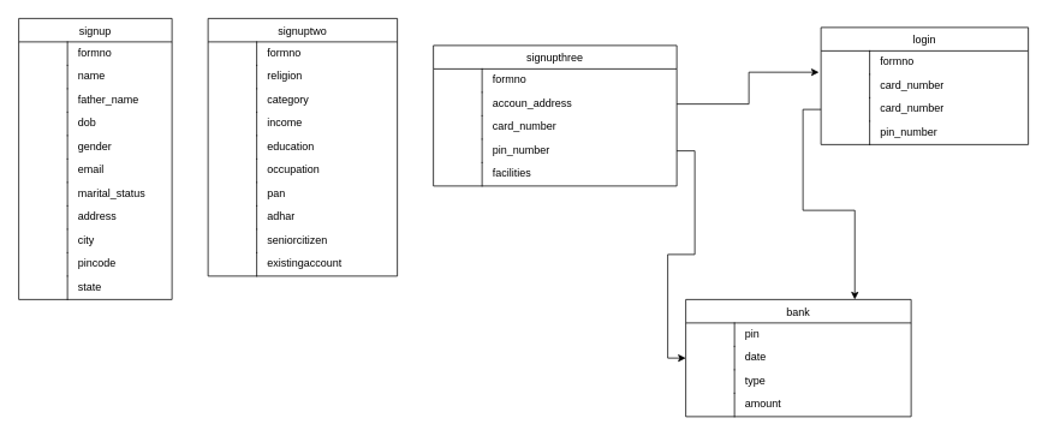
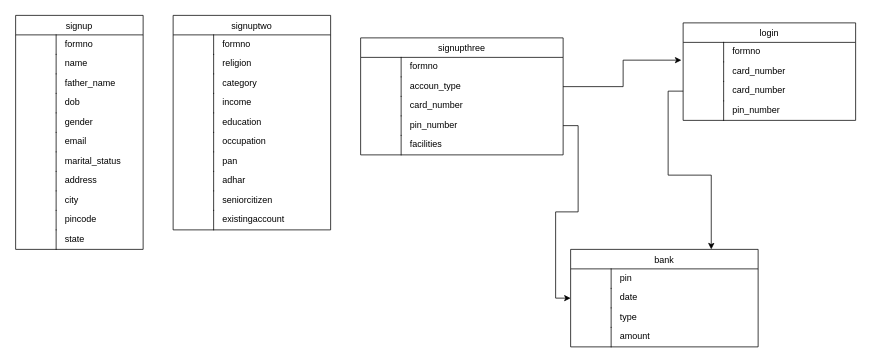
  <mxCell id="0" />
  <mxCell id="1" parent="0" />
  <mxCell id="2" value="signup" style="swimlane;fontStyle=0;childLayout=stackLayout;horizontal=1;startSize=26;fillColor=default;horizontalStack=0;resizeParent=1;resizeLast=0;collapsible=1;marginBottom=0;swimlaneFillColor=default;align=center;" vertex="1" parent="1"><mxGeometry x="20" y="20" width="170" height="312" as="geometry" /></mxCell>
  <mxCell id="3" value="formno" style="shape=partialRectangle;top=0;left=0;right=0;bottom=0;align=left;verticalAlign=top;spacingTop=-2;fillColor=none;spacingLeft=64;spacingRight=4;overflow=hidden;rotatable=0;points=[[0,0.5],[1,0.5]];portConstraint=eastwest;dropTarget=0;" vertex="1" parent="2"><mxGeometry y="26" width="170" height="26" as="geometry" /></mxCell>
  <mxCell id="4" value="" style="shape=partialRectangle;top=0;left=0;bottom=0;fillColor=none;align=left;verticalAlign=middle;spacingLeft=4;spacingRight=4;overflow=hidden;rotatable=180;points=[];portConstraint=eastwest;part=1;" vertex="1" connectable="0" parent="3"><mxGeometry width="54" height="26" as="geometry" /></mxCell>
  <mxCell id="5" value="name" style="shape=partialRectangle;top=0;left=0;right=0;bottom=0;align=left;verticalAlign=top;spacingTop=-2;fillColor=none;spacingLeft=64;spacingRight=4;overflow=hidden;rotatable=0;points=[[0,0.5],[1,0.5]];portConstraint=eastwest;dropTarget=0;" vertex="1" parent="2"><mxGeometry y="52" width="170" height="26" as="geometry" /></mxCell>
  <mxCell id="6" value="" style="shape=partialRectangle;top=0;left=0;bottom=0;fillColor=none;align=left;verticalAlign=middle;spacingLeft=4;spacingRight=4;overflow=hidden;rotatable=180;points=[];portConstraint=eastwest;part=1;" vertex="1" connectable="0" parent="5"><mxGeometry width="54" height="26" as="geometry" /></mxCell>
  <mxCell id="7" value="father_name" style="shape=partialRectangle;top=0;left=0;right=0;bottom=0;align=left;verticalAlign=top;spacingTop=-2;fillColor=none;spacingLeft=64;spacingRight=4;overflow=hidden;rotatable=0;points=[[0,0.5],[1,0.5]];portConstraint=eastwest;dropTarget=0;" vertex="1" parent="2"><mxGeometry y="78" width="170" height="26" as="geometry" /></mxCell>
  <mxCell id="8" value="" style="shape=partialRectangle;top=0;left=0;bottom=0;fillColor=none;align=left;verticalAlign=middle;spacingLeft=4;spacingRight=4;overflow=hidden;rotatable=180;points=[];portConstraint=eastwest;part=1;" vertex="1" connectable="0" parent="7"><mxGeometry width="54" height="26" as="geometry" /></mxCell>
  <mxCell id="9" value="dob" style="shape=partialRectangle;top=0;left=0;right=0;bottom=0;align=left;verticalAlign=top;spacingTop=-2;fillColor=none;spacingLeft=64;spacingRight=4;overflow=hidden;rotatable=0;points=[[0,0.5],[1,0.5]];portConstraint=eastwest;dropTarget=0;" vertex="1" parent="2"><mxGeometry y="104" width="170" height="26" as="geometry" /></mxCell>
  <mxCell id="10" value="" style="shape=partialRectangle;top=0;left=0;bottom=0;fillColor=none;align=left;verticalAlign=middle;spacingLeft=4;spacingRight=4;overflow=hidden;rotatable=180;points=[];portConstraint=eastwest;part=1;" vertex="1" connectable="0" parent="9"><mxGeometry width="54" height="26" as="geometry" /></mxCell>
  <mxCell id="11" value="gender" style="shape=partialRectangle;top=0;left=0;right=0;bottom=0;align=left;verticalAlign=top;spacingTop=-2;fillColor=none;spacingLeft=64;spacingRight=4;overflow=hidden;rotatable=0;points=[[0,0.5],[1,0.5]];portConstraint=eastwest;dropTarget=0;" vertex="1" parent="2"><mxGeometry y="130" width="170" height="26" as="geometry" /></mxCell>
  <mxCell id="12" value="" style="shape=partialRectangle;top=0;left=0;bottom=0;fillColor=none;align=left;verticalAlign=middle;spacingLeft=4;spacingRight=4;overflow=hidden;rotatable=180;points=[];portConstraint=eastwest;part=1;" vertex="1" connectable="0" parent="11"><mxGeometry width="54" height="26" as="geometry" /></mxCell>
  <mxCell id="13" value="email" style="shape=partialRectangle;top=0;left=0;right=0;bottom=0;align=left;verticalAlign=top;spacingTop=-2;fillColor=none;spacingLeft=64;spacingRight=4;overflow=hidden;rotatable=0;points=[[0,0.5],[1,0.5]];portConstraint=eastwest;dropTarget=0;" vertex="1" parent="2"><mxGeometry y="156" width="170" height="26" as="geometry" /></mxCell>
  <mxCell id="14" value="" style="shape=partialRectangle;top=0;left=0;bottom=0;fillColor=none;align=left;verticalAlign=middle;spacingLeft=4;spacingRight=4;overflow=hidden;rotatable=180;points=[];portConstraint=eastwest;part=1;" vertex="1" connectable="0" parent="13"><mxGeometry width="54" height="26" as="geometry" /></mxCell>
  <mxCell id="15" value="marital_status" style="shape=partialRectangle;top=0;left=0;right=0;bottom=0;align=left;verticalAlign=top;spacingTop=-2;fillColor=none;spacingLeft=64;spacingRight=4;overflow=hidden;rotatable=0;points=[[0,0.5],[1,0.5]];portConstraint=eastwest;dropTarget=0;" vertex="1" parent="2"><mxGeometry y="182" width="170" height="26" as="geometry" /></mxCell>
  <mxCell id="16" value="" style="shape=partialRectangle;top=0;left=0;bottom=0;fillColor=none;align=left;verticalAlign=middle;spacingLeft=4;spacingRight=4;overflow=hidden;rotatable=180;points=[];portConstraint=eastwest;part=1;" vertex="1" connectable="0" parent="15"><mxGeometry width="54" height="26" as="geometry" /></mxCell>
  <mxCell id="17" value="address" style="shape=partialRectangle;top=0;left=0;right=0;bottom=0;align=left;verticalAlign=top;spacingTop=-2;fillColor=none;spacingLeft=64;spacingRight=4;overflow=hidden;rotatable=0;points=[[0,0.5],[1,0.5]];portConstraint=eastwest;dropTarget=0;" vertex="1" parent="2"><mxGeometry y="208" width="170" height="26" as="geometry" /></mxCell>
  <mxCell id="18" value="" style="shape=partialRectangle;top=0;left=0;bottom=0;fillColor=none;align=left;verticalAlign=middle;spacingLeft=4;spacingRight=4;overflow=hidden;rotatable=180;points=[];portConstraint=eastwest;part=1;" vertex="1" connectable="0" parent="17"><mxGeometry width="54" height="26" as="geometry" /></mxCell>
  <mxCell id="19" value="city" style="shape=partialRectangle;top=0;left=0;right=0;bottom=0;align=left;verticalAlign=top;spacingTop=-2;fillColor=none;spacingLeft=64;spacingRight=4;overflow=hidden;rotatable=0;points=[[0,0.5],[1,0.5]];portConstraint=eastwest;dropTarget=0;" vertex="1" parent="2"><mxGeometry y="234" width="170" height="26" as="geometry" /></mxCell>
  <mxCell id="20" value="" style="shape=partialRectangle;top=0;left=0;bottom=0;fillColor=none;align=left;verticalAlign=middle;spacingLeft=4;spacingRight=4;overflow=hidden;rotatable=180;points=[];portConstraint=eastwest;part=1;" vertex="1" connectable="0" parent="19"><mxGeometry width="54" height="26" as="geometry" /></mxCell>
  <mxCell id="21" value="pincode" style="shape=partialRectangle;top=0;left=0;right=0;bottom=0;align=left;verticalAlign=top;spacingTop=-2;fillColor=none;spacingLeft=64;spacingRight=4;overflow=hidden;rotatable=0;points=[[0,0.5],[1,0.5]];portConstraint=eastwest;dropTarget=0;" vertex="1" parent="2"><mxGeometry y="260" width="170" height="26" as="geometry" /></mxCell>
  <mxCell id="22" value="" style="shape=partialRectangle;top=0;left=0;bottom=0;fillColor=none;align=left;verticalAlign=middle;spacingLeft=4;spacingRight=4;overflow=hidden;rotatable=180;points=[];portConstraint=eastwest;part=1;" vertex="1" connectable="0" parent="21"><mxGeometry width="54" height="26" as="geometry" /></mxCell>
  <mxCell id="23" value="state" style="shape=partialRectangle;top=0;left=0;right=0;bottom=0;align=left;verticalAlign=top;spacingTop=-2;fillColor=none;spacingLeft=64;spacingRight=4;overflow=hidden;rotatable=0;points=[[0,0.5],[1,0.5]];portConstraint=eastwest;dropTarget=0;" vertex="1" parent="2"><mxGeometry y="286" width="170" height="26" as="geometry" /></mxCell>
  <mxCell id="24" value="" style="shape=partialRectangle;top=0;left=0;bottom=0;fillColor=none;align=left;verticalAlign=middle;spacingLeft=4;spacingRight=4;overflow=hidden;rotatable=180;points=[];portConstraint=eastwest;part=1;" vertex="1" connectable="0" parent="23"><mxGeometry width="54" height="26" as="geometry" /></mxCell>
  <mxCell id="25" value="signuptwo" style="swimlane;fontStyle=0;childLayout=stackLayout;horizontal=1;startSize=26;fillColor=default;horizontalStack=0;resizeParent=1;resizeLast=0;collapsible=1;marginBottom=0;swimlaneFillColor=default;align=center;" vertex="1" parent="1"><mxGeometry x="230" y="20" width="210" height="286" as="geometry" /></mxCell>
  <mxCell id="26" value="formno" style="shape=partialRectangle;top=0;left=0;right=0;bottom=0;align=left;verticalAlign=top;spacingTop=-2;fillColor=none;spacingLeft=64;spacingRight=4;overflow=hidden;rotatable=0;points=[[0,0.5],[1,0.5]];portConstraint=eastwest;dropTarget=0;" vertex="1" parent="25"><mxGeometry y="26" width="210" height="26" as="geometry" /></mxCell>
  <mxCell id="27" value="" style="shape=partialRectangle;top=0;left=0;bottom=0;fillColor=none;align=left;verticalAlign=middle;spacingLeft=4;spacingRight=4;overflow=hidden;rotatable=180;points=[];portConstraint=eastwest;part=1;" vertex="1" connectable="0" parent="26"><mxGeometry width="54" height="26" as="geometry" /></mxCell>
  <mxCell id="28" value="religion" style="shape=partialRectangle;top=0;left=0;right=0;bottom=0;align=left;verticalAlign=top;spacingTop=-2;fillColor=none;spacingLeft=64;spacingRight=4;overflow=hidden;rotatable=0;points=[[0,0.5],[1,0.5]];portConstraint=eastwest;dropTarget=0;" vertex="1" parent="25"><mxGeometry y="52" width="210" height="26" as="geometry" /></mxCell>
  <mxCell id="29" value="" style="shape=partialRectangle;top=0;left=0;bottom=0;fillColor=none;align=left;verticalAlign=middle;spacingLeft=4;spacingRight=4;overflow=hidden;rotatable=180;points=[];portConstraint=eastwest;part=1;" vertex="1" connectable="0" parent="28"><mxGeometry width="54" height="26" as="geometry" /></mxCell>
  <mxCell id="30" value="category" style="shape=partialRectangle;top=0;left=0;right=0;bottom=0;align=left;verticalAlign=top;spacingTop=-2;fillColor=none;spacingLeft=64;spacingRight=4;overflow=hidden;rotatable=0;points=[[0,0.5],[1,0.5]];portConstraint=eastwest;dropTarget=0;" vertex="1" parent="25"><mxGeometry y="78" width="210" height="26" as="geometry" /></mxCell>
  <mxCell id="31" value="" style="shape=partialRectangle;top=0;left=0;bottom=0;fillColor=none;align=left;verticalAlign=middle;spacingLeft=4;spacingRight=4;overflow=hidden;rotatable=180;points=[];portConstraint=eastwest;part=1;" vertex="1" connectable="0" parent="30"><mxGeometry width="54" height="26" as="geometry" /></mxCell>
  <mxCell id="32" value="income" style="shape=partialRectangle;top=0;left=0;right=0;bottom=0;align=left;verticalAlign=top;spacingTop=-2;fillColor=none;spacingLeft=64;spacingRight=4;overflow=hidden;rotatable=0;points=[[0,0.5],[1,0.5]];portConstraint=eastwest;dropTarget=0;" vertex="1" parent="25"><mxGeometry y="104" width="210" height="26" as="geometry" /></mxCell>
  <mxCell id="33" value="" style="shape=partialRectangle;top=0;left=0;bottom=0;fillColor=none;align=left;verticalAlign=middle;spacingLeft=4;spacingRight=4;overflow=hidden;rotatable=180;points=[];portConstraint=eastwest;part=1;" vertex="1" connectable="0" parent="32"><mxGeometry width="54" height="26" as="geometry" /></mxCell>
  <mxCell id="34" value="education" style="shape=partialRectangle;top=0;left=0;right=0;bottom=0;align=left;verticalAlign=top;spacingTop=-2;fillColor=none;spacingLeft=64;spacingRight=4;overflow=hidden;rotatable=0;points=[[0,0.5],[1,0.5]];portConstraint=eastwest;dropTarget=0;" vertex="1" parent="25"><mxGeometry y="130" width="210" height="26" as="geometry" /></mxCell>
  <mxCell id="35" value="" style="shape=partialRectangle;top=0;left=0;bottom=0;fillColor=none;align=left;verticalAlign=middle;spacingLeft=4;spacingRight=4;overflow=hidden;rotatable=180;points=[];portConstraint=eastwest;part=1;" vertex="1" connectable="0" parent="34"><mxGeometry width="54" height="26" as="geometry" /></mxCell>
  <mxCell id="36" value="occupation" style="shape=partialRectangle;top=0;left=0;right=0;bottom=0;align=left;verticalAlign=top;spacingTop=-2;fillColor=none;spacingLeft=64;spacingRight=4;overflow=hidden;rotatable=0;points=[[0,0.5],[1,0.5]];portConstraint=eastwest;dropTarget=0;" vertex="1" parent="25"><mxGeometry y="156" width="210" height="26" as="geometry" /></mxCell>
  <mxCell id="37" value="" style="shape=partialRectangle;top=0;left=0;bottom=0;fillColor=none;align=left;verticalAlign=middle;spacingLeft=4;spacingRight=4;overflow=hidden;rotatable=180;points=[];portConstraint=eastwest;part=1;" vertex="1" connectable="0" parent="36"><mxGeometry width="54" height="26" as="geometry" /></mxCell>
  <mxCell id="38" value="pan" style="shape=partialRectangle;top=0;left=0;right=0;bottom=0;align=left;verticalAlign=top;spacingTop=-2;fillColor=none;spacingLeft=64;spacingRight=4;overflow=hidden;rotatable=0;points=[[0,0.5],[1,0.5]];portConstraint=eastwest;dropTarget=0;" vertex="1" parent="25"><mxGeometry y="182" width="210" height="26" as="geometry" /></mxCell>
  <mxCell id="39" value="" style="shape=partialRectangle;top=0;left=0;bottom=0;fillColor=none;align=left;verticalAlign=middle;spacingLeft=4;spacingRight=4;overflow=hidden;rotatable=180;points=[];portConstraint=eastwest;part=1;" vertex="1" connectable="0" parent="38"><mxGeometry width="54" height="26" as="geometry" /></mxCell>
  <mxCell id="40" value="adhar" style="shape=partialRectangle;top=0;left=0;right=0;bottom=0;align=left;verticalAlign=top;spacingTop=-2;fillColor=none;spacingLeft=64;spacingRight=4;overflow=hidden;rotatable=0;points=[[0,0.5],[1,0.5]];portConstraint=eastwest;dropTarget=0;" vertex="1" parent="25"><mxGeometry y="208" width="210" height="26" as="geometry" /></mxCell>
  <mxCell id="41" value="" style="shape=partialRectangle;top=0;left=0;bottom=0;fillColor=none;align=left;verticalAlign=middle;spacingLeft=4;spacingRight=4;overflow=hidden;rotatable=180;points=[];portConstraint=eastwest;part=1;" vertex="1" connectable="0" parent="40"><mxGeometry width="54" height="26" as="geometry" /></mxCell>
  <mxCell id="42" value="seniorcitizen" style="shape=partialRectangle;top=0;left=0;right=0;bottom=0;align=left;verticalAlign=top;spacingTop=-2;fillColor=none;spacingLeft=64;spacingRight=4;overflow=hidden;rotatable=0;points=[[0,0.5],[1,0.5]];portConstraint=eastwest;dropTarget=0;" vertex="1" parent="25"><mxGeometry y="234" width="210" height="26" as="geometry" /></mxCell>
  <mxCell id="43" value="" style="shape=partialRectangle;top=0;left=0;bottom=0;fillColor=none;align=left;verticalAlign=middle;spacingLeft=4;spacingRight=4;overflow=hidden;rotatable=180;points=[];portConstraint=eastwest;part=1;" vertex="1" connectable="0" parent="42"><mxGeometry width="54" height="26" as="geometry" /></mxCell>
  <mxCell id="44" value="existingaccount" style="shape=partialRectangle;top=0;left=0;right=0;bottom=0;align=left;verticalAlign=top;spacingTop=-2;fillColor=none;spacingLeft=64;spacingRight=4;overflow=hidden;rotatable=0;points=[[0,0.5],[1,0.5]];portConstraint=eastwest;dropTarget=0;" vertex="1" parent="25"><mxGeometry y="260" width="210" height="26" as="geometry" /></mxCell>
  <mxCell id="45" value="" style="shape=partialRectangle;top=0;left=0;bottom=0;fillColor=none;align=left;verticalAlign=middle;spacingLeft=4;spacingRight=4;overflow=hidden;rotatable=180;points=[];portConstraint=eastwest;part=1;" vertex="1" connectable="0" parent="44"><mxGeometry width="54" height="26" as="geometry" /></mxCell>
  <mxCell id="46" value="signupthree" style="swimlane;fontStyle=0;childLayout=stackLayout;horizontal=1;startSize=26;fillColor=default;horizontalStack=0;resizeParent=1;resizeLast=0;collapsible=1;marginBottom=0;swimlaneFillColor=default;align=center;" vertex="1" parent="1"><mxGeometry x="480" y="50" width="270" height="156" as="geometry" /></mxCell>
  <mxCell id="47" value="formno" style="shape=partialRectangle;top=0;left=0;right=0;bottom=0;align=left;verticalAlign=top;spacingTop=-2;fillColor=none;spacingLeft=64;spacingRight=4;overflow=hidden;rotatable=0;points=[[0,0.5],[1,0.5]];portConstraint=eastwest;dropTarget=0;" vertex="1" parent="46"><mxGeometry y="26" width="270" height="26" as="geometry" /></mxCell>
  <mxCell id="48" value="" style="shape=partialRectangle;top=0;left=0;bottom=0;fillColor=none;align=left;verticalAlign=middle;spacingLeft=4;spacingRight=4;overflow=hidden;rotatable=180;points=[];portConstraint=eastwest;part=1;" vertex="1" connectable="0" parent="47"><mxGeometry width="54" height="26" as="geometry" /></mxCell>
- <mxCell id="49" value="accoun_address" style="shape=partialRectangle;top=0;left=0;right=0;bottom=0;align=left;verticalAlign=top;spacingTop=-2;fillColor=none;spacingLeft=64;spacingRight=4;overflow=hidden;rotatable=0;points=[[0,0.5],[1,0.5]];portConstraint=eastwest;dropTarget=0;" vertex="1" parent="46"><mxGeometry y="52" width="270" height="26" as="geometry" /></mxCell>
+ <mxCell id="49" value="accoun_type" style="shape=partialRectangle;top=0;left=0;right=0;bottom=0;align=left;verticalAlign=top;spacingTop=-2;fillColor=none;spacingLeft=64;spacingRight=4;overflow=hidden;rotatable=0;points=[[0,0.5],[1,0.5]];portConstraint=eastwest;dropTarget=0;" vertex="1" parent="46"><mxGeometry y="52" width="270" height="26" as="geometry" /></mxCell>
  <mxCell id="50" value="" style="shape=partialRectangle;top=0;left=0;bottom=0;fillColor=none;align=left;verticalAlign=middle;spacingLeft=4;spacingRight=4;overflow=hidden;rotatable=180;points=[];portConstraint=eastwest;part=1;" vertex="1" connectable="0" parent="49"><mxGeometry width="54" height="26" as="geometry" /></mxCell>
  <mxCell id="51" value="card_number" style="shape=partialRectangle;top=0;left=0;right=0;bottom=0;align=left;verticalAlign=top;spacingTop=-2;fillColor=none;spacingLeft=64;spacingRight=4;overflow=hidden;rotatable=0;points=[[0,0.5],[1,0.5]];portConstraint=eastwest;dropTarget=0;" vertex="1" parent="46"><mxGeometry y="78" width="270" height="26" as="geometry" /></mxCell>
  <mxCell id="52" value="" style="shape=partialRectangle;top=0;left=0;bottom=0;fillColor=none;align=left;verticalAlign=middle;spacingLeft=4;spacingRight=4;overflow=hidden;rotatable=180;points=[];portConstraint=eastwest;part=1;" vertex="1" connectable="0" parent="51"><mxGeometry width="54" height="26" as="geometry" /></mxCell>
  <mxCell id="53" value="pin_number" style="shape=partialRectangle;top=0;left=0;right=0;bottom=0;align=left;verticalAlign=top;spacingTop=-2;fillColor=none;spacingLeft=64;spacingRight=4;overflow=hidden;rotatable=0;points=[[0,0.5],[1,0.5]];portConstraint=eastwest;dropTarget=0;" vertex="1" parent="46"><mxGeometry y="104" width="270" height="26" as="geometry" /></mxCell>
  <mxCell id="54" value="" style="shape=partialRectangle;top=0;left=0;bottom=0;fillColor=none;align=left;verticalAlign=middle;spacingLeft=4;spacingRight=4;overflow=hidden;rotatable=180;points=[];portConstraint=eastwest;part=1;" vertex="1" connectable="0" parent="53"><mxGeometry width="54" height="26" as="geometry" /></mxCell>
  <mxCell id="55" value="facilities" style="shape=partialRectangle;top=0;left=0;right=0;bottom=0;align=left;verticalAlign=top;spacingTop=-2;fillColor=none;spacingLeft=64;spacingRight=4;overflow=hidden;rotatable=0;points=[[0,0.5],[1,0.5]];portConstraint=eastwest;dropTarget=0;" vertex="1" parent="46"><mxGeometry y="130" width="270" height="26" as="geometry" /></mxCell>
  <mxCell id="56" value="" style="shape=partialRectangle;top=0;left=0;bottom=0;fillColor=none;align=left;verticalAlign=middle;spacingLeft=4;spacingRight=4;overflow=hidden;rotatable=180;points=[];portConstraint=eastwest;part=1;" vertex="1" connectable="0" parent="55"><mxGeometry width="54" height="26" as="geometry" /></mxCell>
  <mxCell id="57" value="login" style="swimlane;fontStyle=0;childLayout=stackLayout;horizontal=1;startSize=26;fillColor=default;horizontalStack=0;resizeParent=1;resizeLast=0;collapsible=1;marginBottom=0;swimlaneFillColor=default;align=center;" vertex="1" parent="1"><mxGeometry x="910" y="30" width="230" height="130" as="geometry" /></mxCell>
  <mxCell id="58" value="formno" style="shape=partialRectangle;top=0;left=0;right=0;bottom=0;align=left;verticalAlign=top;spacingTop=-2;fillColor=none;spacingLeft=64;spacingRight=4;overflow=hidden;rotatable=0;points=[[0,0.5],[1,0.5]];portConstraint=eastwest;dropTarget=0;" vertex="1" parent="57"><mxGeometry y="26" width="230" height="26" as="geometry" /></mxCell>
  <mxCell id="59" value="" style="shape=partialRectangle;top=0;left=0;bottom=0;fillColor=none;align=left;verticalAlign=middle;spacingLeft=4;spacingRight=4;overflow=hidden;rotatable=180;points=[];portConstraint=eastwest;part=1;" vertex="1" connectable="0" parent="58"><mxGeometry width="54" height="26" as="geometry" /></mxCell>
  <mxCell id="60" value="card_number" style="shape=partialRectangle;top=0;left=0;right=0;bottom=0;align=left;verticalAlign=top;spacingTop=-2;fillColor=none;spacingLeft=64;spacingRight=4;overflow=hidden;rotatable=0;points=[[0,0.5],[1,0.5]];portConstraint=eastwest;dropTarget=0;" vertex="1" parent="57"><mxGeometry y="52" width="230" height="26" as="geometry" /></mxCell>
  <mxCell id="61" value="" style="shape=partialRectangle;top=0;left=0;bottom=0;fillColor=none;align=left;verticalAlign=middle;spacingLeft=4;spacingRight=4;overflow=hidden;rotatable=180;points=[];portConstraint=eastwest;part=1;" vertex="1" connectable="0" parent="60"><mxGeometry width="54" height="26" as="geometry" /></mxCell>
  <mxCell id="62" value="card_number" style="shape=partialRectangle;top=0;left=0;right=0;bottom=0;align=left;verticalAlign=top;spacingTop=-2;fillColor=none;spacingLeft=64;spacingRight=4;overflow=hidden;rotatable=0;points=[[0,0.5],[1,0.5]];portConstraint=eastwest;dropTarget=0;" vertex="1" parent="57"><mxGeometry y="78" width="230" height="26" as="geometry" /></mxCell>
  <mxCell id="63" value="" style="shape=partialRectangle;top=0;left=0;bottom=0;fillColor=none;align=left;verticalAlign=middle;spacingLeft=4;spacingRight=4;overflow=hidden;rotatable=180;points=[];portConstraint=eastwest;part=1;" vertex="1" connectable="0" parent="62"><mxGeometry width="54" height="26" as="geometry" /></mxCell>
  <mxCell id="64" value="pin_number" style="shape=partialRectangle;top=0;left=0;right=0;bottom=0;align=left;verticalAlign=top;spacingTop=-2;fillColor=none;spacingLeft=64;spacingRight=4;overflow=hidden;rotatable=0;points=[[0,0.5],[1,0.5]];portConstraint=eastwest;dropTarget=0;" vertex="1" parent="57"><mxGeometry y="104" width="230" height="26" as="geometry" /></mxCell>
  <mxCell id="65" value="" style="shape=partialRectangle;top=0;left=0;bottom=0;fillColor=none;align=left;verticalAlign=middle;spacingLeft=4;spacingRight=4;overflow=hidden;rotatable=180;points=[];portConstraint=eastwest;part=1;" vertex="1" connectable="0" parent="64"><mxGeometry width="54" height="26" as="geometry" /></mxCell>
  <mxCell id="66" value="bank" style="swimlane;fontStyle=0;childLayout=stackLayout;horizontal=1;startSize=26;fillColor=default;horizontalStack=0;resizeParent=1;resizeLast=0;collapsible=1;marginBottom=0;swimlaneFillColor=default;align=center;" vertex="1" parent="1"><mxGeometry x="760" y="332" width="250" height="130" as="geometry" /></mxCell>
  <mxCell id="67" value="pin" style="shape=partialRectangle;top=0;left=0;right=0;bottom=0;align=left;verticalAlign=top;spacingTop=-2;fillColor=none;spacingLeft=64;spacingRight=4;overflow=hidden;rotatable=0;points=[[0,0.5],[1,0.5]];portConstraint=eastwest;dropTarget=0;" vertex="1" parent="66"><mxGeometry y="26" width="250" height="26" as="geometry" /></mxCell>
  <mxCell id="68" value="" style="shape=partialRectangle;top=0;left=0;bottom=0;fillColor=none;align=left;verticalAlign=middle;spacingLeft=4;spacingRight=4;overflow=hidden;rotatable=180;points=[];portConstraint=eastwest;part=1;" vertex="1" connectable="0" parent="67"><mxGeometry width="54" height="26" as="geometry" /></mxCell>
  <mxCell id="69" value="date" style="shape=partialRectangle;top=0;left=0;right=0;bottom=0;align=left;verticalAlign=top;spacingTop=-2;fillColor=none;spacingLeft=64;spacingRight=4;overflow=hidden;rotatable=0;points=[[0,0.5],[1,0.5]];portConstraint=eastwest;dropTarget=0;" vertex="1" parent="66"><mxGeometry y="52" width="250" height="26" as="geometry" /></mxCell>
  <mxCell id="70" value="" style="shape=partialRectangle;top=0;left=0;bottom=0;fillColor=none;align=left;verticalAlign=middle;spacingLeft=4;spacingRight=4;overflow=hidden;rotatable=180;points=[];portConstraint=eastwest;part=1;" vertex="1" connectable="0" parent="69"><mxGeometry width="54" height="26" as="geometry" /></mxCell>
  <mxCell id="71" value="type" style="shape=partialRectangle;top=0;left=0;right=0;bottom=0;align=left;verticalAlign=top;spacingTop=-2;fillColor=none;spacingLeft=64;spacingRight=4;overflow=hidden;rotatable=0;points=[[0,0.5],[1,0.5]];portConstraint=eastwest;dropTarget=0;" vertex="1" parent="66"><mxGeometry y="78" width="250" height="26" as="geometry" /></mxCell>
  <mxCell id="72" value="" style="shape=partialRectangle;top=0;left=0;bottom=0;fillColor=none;align=left;verticalAlign=middle;spacingLeft=4;spacingRight=4;overflow=hidden;rotatable=180;points=[];portConstraint=eastwest;part=1;" vertex="1" connectable="0" parent="71"><mxGeometry width="54" height="26" as="geometry" /></mxCell>
  <mxCell id="73" value="amount" style="shape=partialRectangle;top=0;left=0;right=0;bottom=0;align=left;verticalAlign=top;spacingTop=-2;fillColor=none;spacingLeft=64;spacingRight=4;overflow=hidden;rotatable=0;points=[[0,0.5],[1,0.5]];portConstraint=eastwest;dropTarget=0;" vertex="1" parent="66"><mxGeometry y="104" width="250" height="26" as="geometry" /></mxCell>
  <mxCell id="74" value="" style="shape=partialRectangle;top=0;left=0;bottom=0;fillColor=none;align=left;verticalAlign=middle;spacingLeft=4;spacingRight=4;overflow=hidden;rotatable=180;points=[];portConstraint=eastwest;part=1;" vertex="1" connectable="0" parent="73"><mxGeometry width="54" height="26" as="geometry" /></mxCell>
  <mxCell id="75" value="" style="edgeStyle=orthogonalEdgeStyle;rounded=0;orthogonalLoop=1;jettySize=auto;html=1;" edge="1" parent="1" source="53" target="69"><mxGeometry relative="1" as="geometry" /></mxCell>
  <mxCell id="76" style="edgeStyle=orthogonalEdgeStyle;rounded=0;orthogonalLoop=1;jettySize=auto;html=1;entryX=0.75;entryY=0;entryDx=0;entryDy=0;" edge="1" parent="1" source="62" target="66"><mxGeometry relative="1" as="geometry" /></mxCell>
  <mxCell id="77" style="edgeStyle=orthogonalEdgeStyle;rounded=0;orthogonalLoop=1;jettySize=auto;html=1;entryX=-0.01;entryY=-0.088;entryDx=0;entryDy=0;entryPerimeter=0;" edge="1" parent="1" source="49" target="60"><mxGeometry relative="1" as="geometry" /></mxCell>
